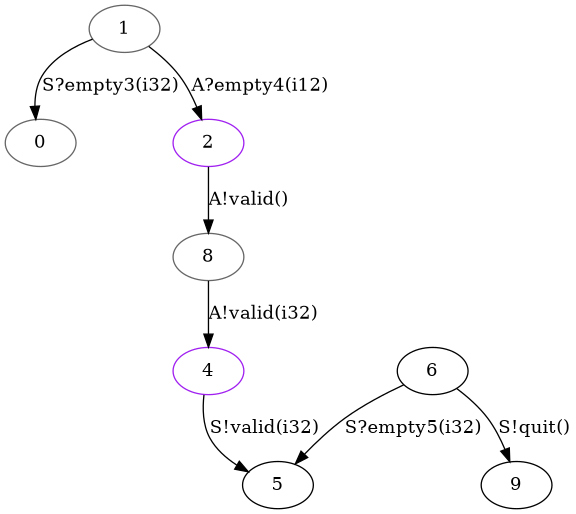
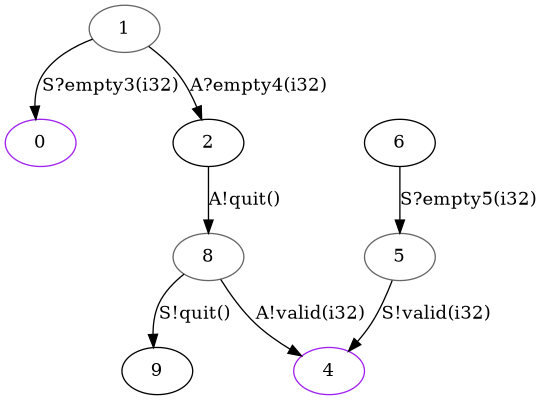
  digraph {
    node [color=gray40]
    1
-   0
-   2 [color=purple]
+   0 [color=purple]
+   2 [color=black]
    8
    4 [color=purple]
-   5 [color=black]
+   5
    9 [color=black]
    6 [color=black]
    1 -> 0 [label="S?empty3(i32)"]
-   1 -> 2 [label="A?empty4(i12)"]
-   2 -> 8 [label="A!valid()"]
+   1 -> 2 [label="A?empty4(i32)"]
+   2 -> 8 [label="A!quit()"]
    8 -> 4 [label="A!valid(i32)"]
-   6 -> 9 [label="S!quit()"]
-   4 -> 5 [label="S!valid(i32)"]
+   8 -> 9 [label="S!quit()"]
+   5 -> 4 [label="S!valid(i32)"]
    6 -> 5 [label="S?empty5(i32)"]
  }
